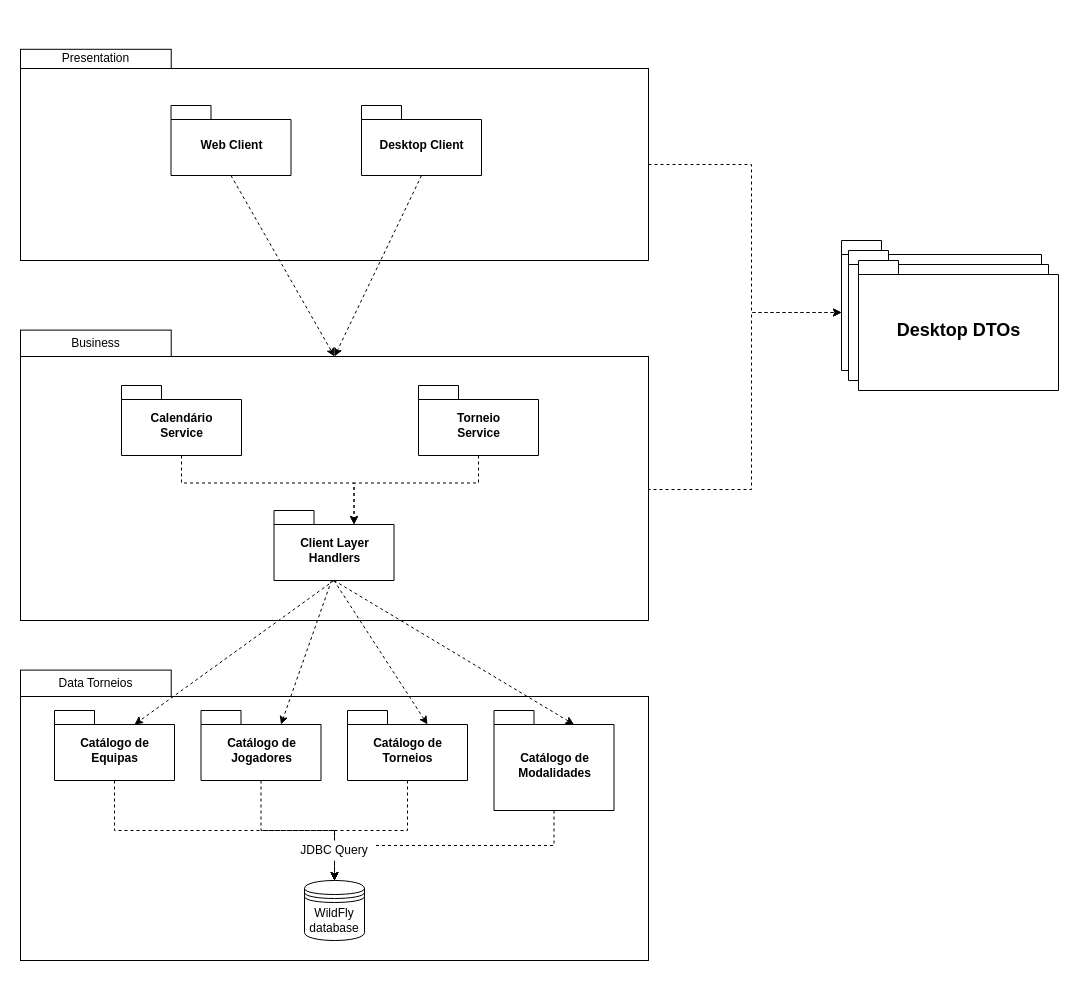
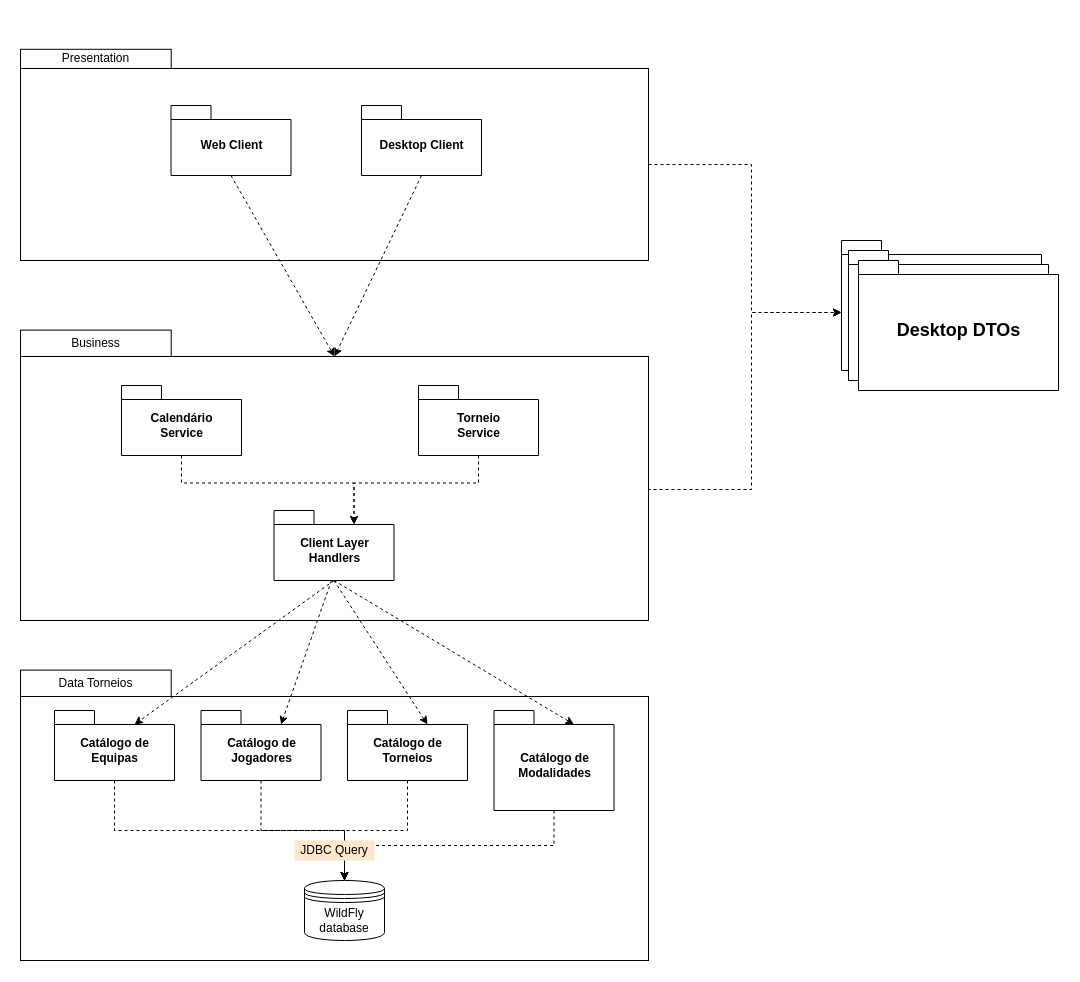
  <mxCell id="0" />
  <mxCell id="1" parent="0" />
  <mxCell id="2" value="" style="group" parent="1" vertex="1" connectable="0"><mxGeometry x="20" y="630" width="628" height="330" as="geometry" /></mxCell>
  <mxCell id="3" value="" style="rounded=0;whiteSpace=wrap;html=1;" parent="2" vertex="1"><mxGeometry y="39.6" width="150.72" height="26.4" as="geometry" /></mxCell>
  <mxCell id="4" value="" style="rounded=0;whiteSpace=wrap;html=1;" parent="2" vertex="1"><mxGeometry y="66" width="628" height="264" as="geometry" /></mxCell>
  <mxCell id="5" value="Data Torneios" style="text;html=1;strokeColor=none;fillColor=none;align=center;verticalAlign=middle;whiteSpace=wrap;rounded=0;" parent="2" vertex="1"><mxGeometry y="33" width="150.72" height="39.6" as="geometry" /></mxCell>
- <mxCell id="6" value="WildFly database" style="shape=datastore;whiteSpace=wrap;html=1;" parent="2" vertex="1"><mxGeometry x="284" y="250" width="60" height="60" as="geometry" /></mxCell>
+ <mxCell id="6" value="WildFly database" style="shape=datastore;whiteSpace=wrap;html=1;" parent="2" vertex="1"><mxGeometry x="284" y="250" width="80" height="60" as="geometry" /></mxCell>
  <mxCell id="7" style="edgeStyle=orthogonalEdgeStyle;rounded=0;orthogonalLoop=1;jettySize=auto;html=1;exitX=0.5;exitY=1;exitDx=0;exitDy=0;exitPerimeter=0;entryX=0.5;entryY=0;entryDx=0;entryDy=0;dashed=1;" parent="2" source="8" target="6" edge="1"><mxGeometry relative="1" as="geometry" /></mxCell>
  <mxCell id="8" value="Catálogo de &lt;br&gt;Equipas" style="shape=folder;fontStyle=1;spacingTop=10;tabWidth=40;tabHeight=14;tabPosition=left;html=1;" parent="2" vertex="1"><mxGeometry x="34" y="80" width="120" height="70" as="geometry" /></mxCell>
  <mxCell id="9" style="edgeStyle=orthogonalEdgeStyle;rounded=0;orthogonalLoop=1;jettySize=auto;html=1;exitX=0.5;exitY=1;exitDx=0;exitDy=0;exitPerimeter=0;entryX=0.5;entryY=0;entryDx=0;entryDy=0;dashed=1;" parent="2" source="10" target="6" edge="1"><mxGeometry relative="1" as="geometry" /></mxCell>
  <mxCell id="10" value="Catálogo de &lt;br&gt;Jogadores" style="shape=folder;fontStyle=1;spacingTop=10;tabWidth=40;tabHeight=14;tabPosition=left;html=1;" parent="2" vertex="1"><mxGeometry x="180.5" y="80" width="120" height="70" as="geometry" /></mxCell>
  <mxCell id="11" style="edgeStyle=orthogonalEdgeStyle;rounded=0;orthogonalLoop=1;jettySize=auto;html=1;exitX=0.5;exitY=1;exitDx=0;exitDy=0;exitPerimeter=0;entryX=0.5;entryY=0;entryDx=0;entryDy=0;dashed=1;" parent="2" source="12" target="6" edge="1"><mxGeometry relative="1" as="geometry" /></mxCell>
  <mxCell id="12" value="Catálogo de&lt;br&gt;Torneios" style="shape=folder;fontStyle=1;spacingTop=10;tabWidth=40;tabHeight=14;tabPosition=left;html=1;" parent="2" vertex="1"><mxGeometry x="327" y="80" width="120" height="70" as="geometry" /></mxCell>
  <mxCell id="13" style="edgeStyle=orthogonalEdgeStyle;rounded=0;orthogonalLoop=1;jettySize=auto;html=1;exitX=0.5;exitY=1;exitDx=0;exitDy=0;exitPerimeter=0;entryX=0.5;entryY=0;entryDx=0;entryDy=0;dashed=1;" parent="2" source="14" target="6" edge="1"><mxGeometry relative="1" as="geometry" /></mxCell>
  <mxCell id="14" value="Catálogo de &lt;br&gt;Modalidades" style="shape=folder;fontStyle=1;spacingTop=10;tabWidth=40;tabHeight=14;tabPosition=left;html=1;" parent="2" vertex="1"><mxGeometry x="473.5" y="80" width="120" height="100" as="geometry" /></mxCell>
- <mxCell id="15" value="JDBC Query" style="rounded=0;whiteSpace=wrap;html=1;strokeColor=none;" parent="2" vertex="1"><mxGeometry x="274" y="210" width="80" height="20" as="geometry" /></mxCell>
+ <mxCell id="15" value="JDBC Query" style="rounded=0;whiteSpace=wrap;html=1;strokeColor=none;fillColor=#ffe6cc;" parent="2" vertex="1"><mxGeometry x="274" y="210" width="80" height="20" as="geometry" /></mxCell>
  <mxCell id="16" value="" style="group" parent="1" vertex="1" connectable="0"><mxGeometry x="20" y="290" width="628" height="330" as="geometry" /></mxCell>
  <mxCell id="17" value="" style="rounded=0;whiteSpace=wrap;html=1;" parent="16" vertex="1"><mxGeometry y="39.6" width="150.72" height="26.4" as="geometry" /></mxCell>
  <mxCell id="18" value="" style="rounded=0;whiteSpace=wrap;html=1;" parent="16" vertex="1"><mxGeometry y="66" width="628" height="264" as="geometry" /></mxCell>
  <mxCell id="19" value="Business" style="text;html=1;strokeColor=none;fillColor=none;align=center;verticalAlign=middle;whiteSpace=wrap;rounded=0;" parent="16" vertex="1"><mxGeometry y="33" width="150.72" height="39.6" as="geometry" /></mxCell>
  <mxCell id="20" style="edgeStyle=orthogonalEdgeStyle;rounded=0;orthogonalLoop=1;jettySize=auto;html=1;exitX=0.5;exitY=1;exitDx=0;exitDy=0;exitPerimeter=0;entryX=0.5;entryY=0;entryDx=0;entryDy=0;" parent="16" edge="1"><mxGeometry relative="1" as="geometry"><mxPoint x="314.176" y="249.588" as="targetPoint" /></mxGeometry></mxCell>
  <mxCell id="21" style="edgeStyle=orthogonalEdgeStyle;rounded=0;orthogonalLoop=1;jettySize=auto;html=1;exitX=0.5;exitY=1;exitDx=0;exitDy=0;exitPerimeter=0;entryX=0.5;entryY=0;entryDx=0;entryDy=0;" parent="16" edge="1"><mxGeometry relative="1" as="geometry"><mxPoint x="314.176" y="249.588" as="targetPoint" /></mxGeometry></mxCell>
  <mxCell id="22" style="edgeStyle=orthogonalEdgeStyle;rounded=0;orthogonalLoop=1;jettySize=auto;html=1;exitX=0.5;exitY=1;exitDx=0;exitDy=0;exitPerimeter=0;entryX=0.5;entryY=0;entryDx=0;entryDy=0;" parent="16" edge="1"><mxGeometry relative="1" as="geometry"><mxPoint x="314.176" y="249.588" as="targetPoint" /></mxGeometry></mxCell>
  <mxCell id="23" style="edgeStyle=orthogonalEdgeStyle;rounded=0;orthogonalLoop=1;jettySize=auto;html=1;exitX=0.5;exitY=1;exitDx=0;exitDy=0;exitPerimeter=0;entryX=0;entryY=0;entryDx=80;entryDy=14;entryPerimeter=0;dashed=1;" edge="1" parent="16" source="24" target="27"><mxGeometry relative="1" as="geometry" /></mxCell>
  <mxCell id="24" value="Calendário&lt;br&gt;Service" style="shape=folder;fontStyle=1;spacingTop=10;tabWidth=40;tabHeight=14;tabPosition=left;html=1;" vertex="1" parent="16"><mxGeometry x="101" y="95" width="120" height="70" as="geometry" /></mxCell>
  <mxCell id="25" style="edgeStyle=orthogonalEdgeStyle;rounded=0;orthogonalLoop=1;jettySize=auto;html=1;exitX=0.5;exitY=1;exitDx=0;exitDy=0;exitPerimeter=0;entryX=0;entryY=0;entryDx=80;entryDy=14;entryPerimeter=0;dashed=1;" edge="1" parent="16" source="26" target="27"><mxGeometry relative="1" as="geometry" /></mxCell>
  <mxCell id="26" value="Torneio&lt;br&gt;Service" style="shape=folder;fontStyle=1;spacingTop=10;tabWidth=40;tabHeight=14;tabPosition=left;html=1;" vertex="1" parent="16"><mxGeometry x="398" y="95" width="120" height="70" as="geometry" /></mxCell>
  <mxCell id="27" value="Client Layer&lt;br&gt;Handlers" style="shape=folder;fontStyle=1;spacingTop=10;tabWidth=40;tabHeight=14;tabPosition=left;html=1;" vertex="1" parent="16"><mxGeometry x="253.5" y="220" width="120" height="70" as="geometry" /></mxCell>
  <mxCell id="28" value="" style="endArrow=classic;html=1;exitX=0.5;exitY=1;exitDx=0;exitDy=0;exitPerimeter=0;entryX=0;entryY=0;entryDx=80;entryDy=14;entryPerimeter=0;dashed=1;" edge="1" parent="1" source="27" target="8"><mxGeometry width="50" height="50" relative="1" as="geometry"><mxPoint x="170.5" y="605" as="sourcePoint" /><mxPoint x="220.5" y="555" as="targetPoint" /></mxGeometry></mxCell>
  <mxCell id="29" value="" style="endArrow=classic;html=1;entryX=0;entryY=0;entryDx=80;entryDy=14;entryPerimeter=0;dashed=1;" edge="1" parent="1" target="10"><mxGeometry width="50" height="50" relative="1" as="geometry"><mxPoint x="331" y="580" as="sourcePoint" /><mxPoint x="144" y="734" as="targetPoint" /></mxGeometry></mxCell>
  <mxCell id="30" value="" style="endArrow=classic;html=1;entryX=0;entryY=0;entryDx=80;entryDy=14;entryPerimeter=0;dashed=1;exitX=0.5;exitY=1;exitDx=0;exitDy=0;exitPerimeter=0;" edge="1" parent="1" source="27" target="12"><mxGeometry width="50" height="50" relative="1" as="geometry"><mxPoint x="341" y="590" as="sourcePoint" /><mxPoint x="290.5" y="734" as="targetPoint" /></mxGeometry></mxCell>
  <mxCell id="31" value="" style="endArrow=classic;html=1;entryX=0;entryY=0;entryDx=80;entryDy=14;entryPerimeter=0;dashed=1;exitX=0.5;exitY=1;exitDx=0;exitDy=0;exitPerimeter=0;" edge="1" parent="1" source="27" target="14"><mxGeometry width="50" height="50" relative="1" as="geometry"><mxPoint x="343.5" y="590" as="sourcePoint" /><mxPoint x="437" y="734" as="targetPoint" /></mxGeometry></mxCell>
  <mxCell id="32" value="" style="group" vertex="1" connectable="0" parent="1"><mxGeometry x="20" y="20" width="628" height="240" as="geometry" /></mxCell>
  <mxCell id="33" value="" style="rounded=0;whiteSpace=wrap;html=1;" vertex="1" parent="32"><mxGeometry y="28.8" width="150.72" height="19.2" as="geometry" /></mxCell>
  <mxCell id="34" value="" style="rounded=0;whiteSpace=wrap;html=1;" vertex="1" parent="32"><mxGeometry y="48" width="628" height="192" as="geometry" /></mxCell>
  <mxCell id="35" value="Presentation" style="text;html=1;strokeColor=none;fillColor=none;align=center;verticalAlign=middle;whiteSpace=wrap;rounded=0;" vertex="1" parent="32"><mxGeometry y="24" width="150.72" height="28.8" as="geometry" /></mxCell>
  <mxCell id="36" style="edgeStyle=orthogonalEdgeStyle;rounded=0;orthogonalLoop=1;jettySize=auto;html=1;exitX=0.5;exitY=1;exitDx=0;exitDy=0;exitPerimeter=0;entryX=0.5;entryY=0;entryDx=0;entryDy=0;" edge="1" parent="32"><mxGeometry relative="1" as="geometry"><mxPoint x="314.176" y="181.519" as="targetPoint" /></mxGeometry></mxCell>
  <mxCell id="37" style="edgeStyle=orthogonalEdgeStyle;rounded=0;orthogonalLoop=1;jettySize=auto;html=1;exitX=0.5;exitY=1;exitDx=0;exitDy=0;exitPerimeter=0;entryX=0.5;entryY=0;entryDx=0;entryDy=0;" edge="1" parent="32"><mxGeometry relative="1" as="geometry"><mxPoint x="314.176" y="181.519" as="targetPoint" /></mxGeometry></mxCell>
  <mxCell id="38" style="edgeStyle=orthogonalEdgeStyle;rounded=0;orthogonalLoop=1;jettySize=auto;html=1;exitX=0.5;exitY=1;exitDx=0;exitDy=0;exitPerimeter=0;entryX=0.5;entryY=0;entryDx=0;entryDy=0;" edge="1" parent="32"><mxGeometry relative="1" as="geometry"><mxPoint x="314.176" y="181.519" as="targetPoint" /></mxGeometry></mxCell>
  <mxCell id="39" value="Web Client" style="shape=folder;fontStyle=1;spacingTop=10;tabWidth=40;tabHeight=14;tabPosition=left;html=1;" vertex="1" parent="32"><mxGeometry x="150.5" y="85" width="120" height="70" as="geometry" /></mxCell>
  <mxCell id="40" value="Desktop Client" style="shape=folder;fontStyle=1;spacingTop=10;tabWidth=40;tabHeight=14;tabPosition=left;html=1;" vertex="1" parent="32"><mxGeometry x="341" y="85" width="120" height="70" as="geometry" /></mxCell>
  <mxCell id="41" value="" style="endArrow=classic;html=1;dashed=1;exitX=0.5;exitY=1;exitDx=0;exitDy=0;exitPerimeter=0;entryX=0.5;entryY=0;entryDx=0;entryDy=0;" edge="1" parent="1" source="39" target="18"><mxGeometry width="50" height="50" relative="1" as="geometry"><mxPoint x="-70" y="380" as="sourcePoint" /><mxPoint x="311" y="320" as="targetPoint" /></mxGeometry></mxCell>
  <mxCell id="42" value="" style="endArrow=classic;html=1;dashed=1;exitX=0.5;exitY=1;exitDx=0;exitDy=0;exitPerimeter=0;entryX=0.5;entryY=0;entryDx=0;entryDy=0;" edge="1" parent="1" source="40" target="18"><mxGeometry width="50" height="50" relative="1" as="geometry"><mxPoint x="240.5" y="95" as="sourcePoint" /><mxPoint x="401" y="330" as="targetPoint" /></mxGeometry></mxCell>
  <mxCell id="43" value="" style="group" vertex="1" connectable="0" parent="1"><mxGeometry x="841" y="240" width="217" height="150" as="geometry" /></mxCell>
  <mxCell id="44" value="package" style="shape=folder;fontStyle=1;spacingTop=10;tabWidth=40;tabHeight=14;tabPosition=left;html=1;" vertex="1" parent="43"><mxGeometry width="200" height="130" as="geometry" /></mxCell>
  <mxCell id="45" value="package" style="shape=folder;fontStyle=1;spacingTop=10;tabWidth=40;tabHeight=14;tabPosition=left;html=1;" vertex="1" parent="43"><mxGeometry x="7" y="10" width="200" height="130" as="geometry" /></mxCell>
  <mxCell id="46" value="&lt;font style=&quot;font-size: 18px&quot;&gt;Desktop DTOs&lt;br&gt;&lt;/font&gt;" style="shape=folder;fontStyle=1;spacingTop=10;tabWidth=40;tabHeight=14;tabPosition=left;html=1;" vertex="1" parent="43"><mxGeometry x="17" y="20" width="200" height="130" as="geometry" /></mxCell>
  <mxCell id="47" style="edgeStyle=orthogonalEdgeStyle;rounded=0;orthogonalLoop=1;jettySize=auto;html=1;exitX=1;exitY=0.5;exitDx=0;exitDy=0;dashed=1;entryX=0;entryY=0;entryDx=0;entryDy=72;entryPerimeter=0;" edge="1" parent="1" source="34" target="44"><mxGeometry relative="1" as="geometry"><mxPoint x="811" y="360" as="targetPoint" /><Array as="points"><mxPoint x="751" y="164" /><mxPoint x="751" y="312" /></Array></mxGeometry></mxCell>
  <mxCell id="48" style="edgeStyle=orthogonalEdgeStyle;rounded=0;orthogonalLoop=1;jettySize=auto;html=1;exitX=1;exitY=0.5;exitDx=0;exitDy=0;entryX=0;entryY=0;entryDx=0;entryDy=72;entryPerimeter=0;dashed=1;" edge="1" parent="1" source="18" target="44"><mxGeometry relative="1" as="geometry"><Array as="points"><mxPoint x="751" y="489" /><mxPoint x="751" y="312" /></Array></mxGeometry></mxCell>
